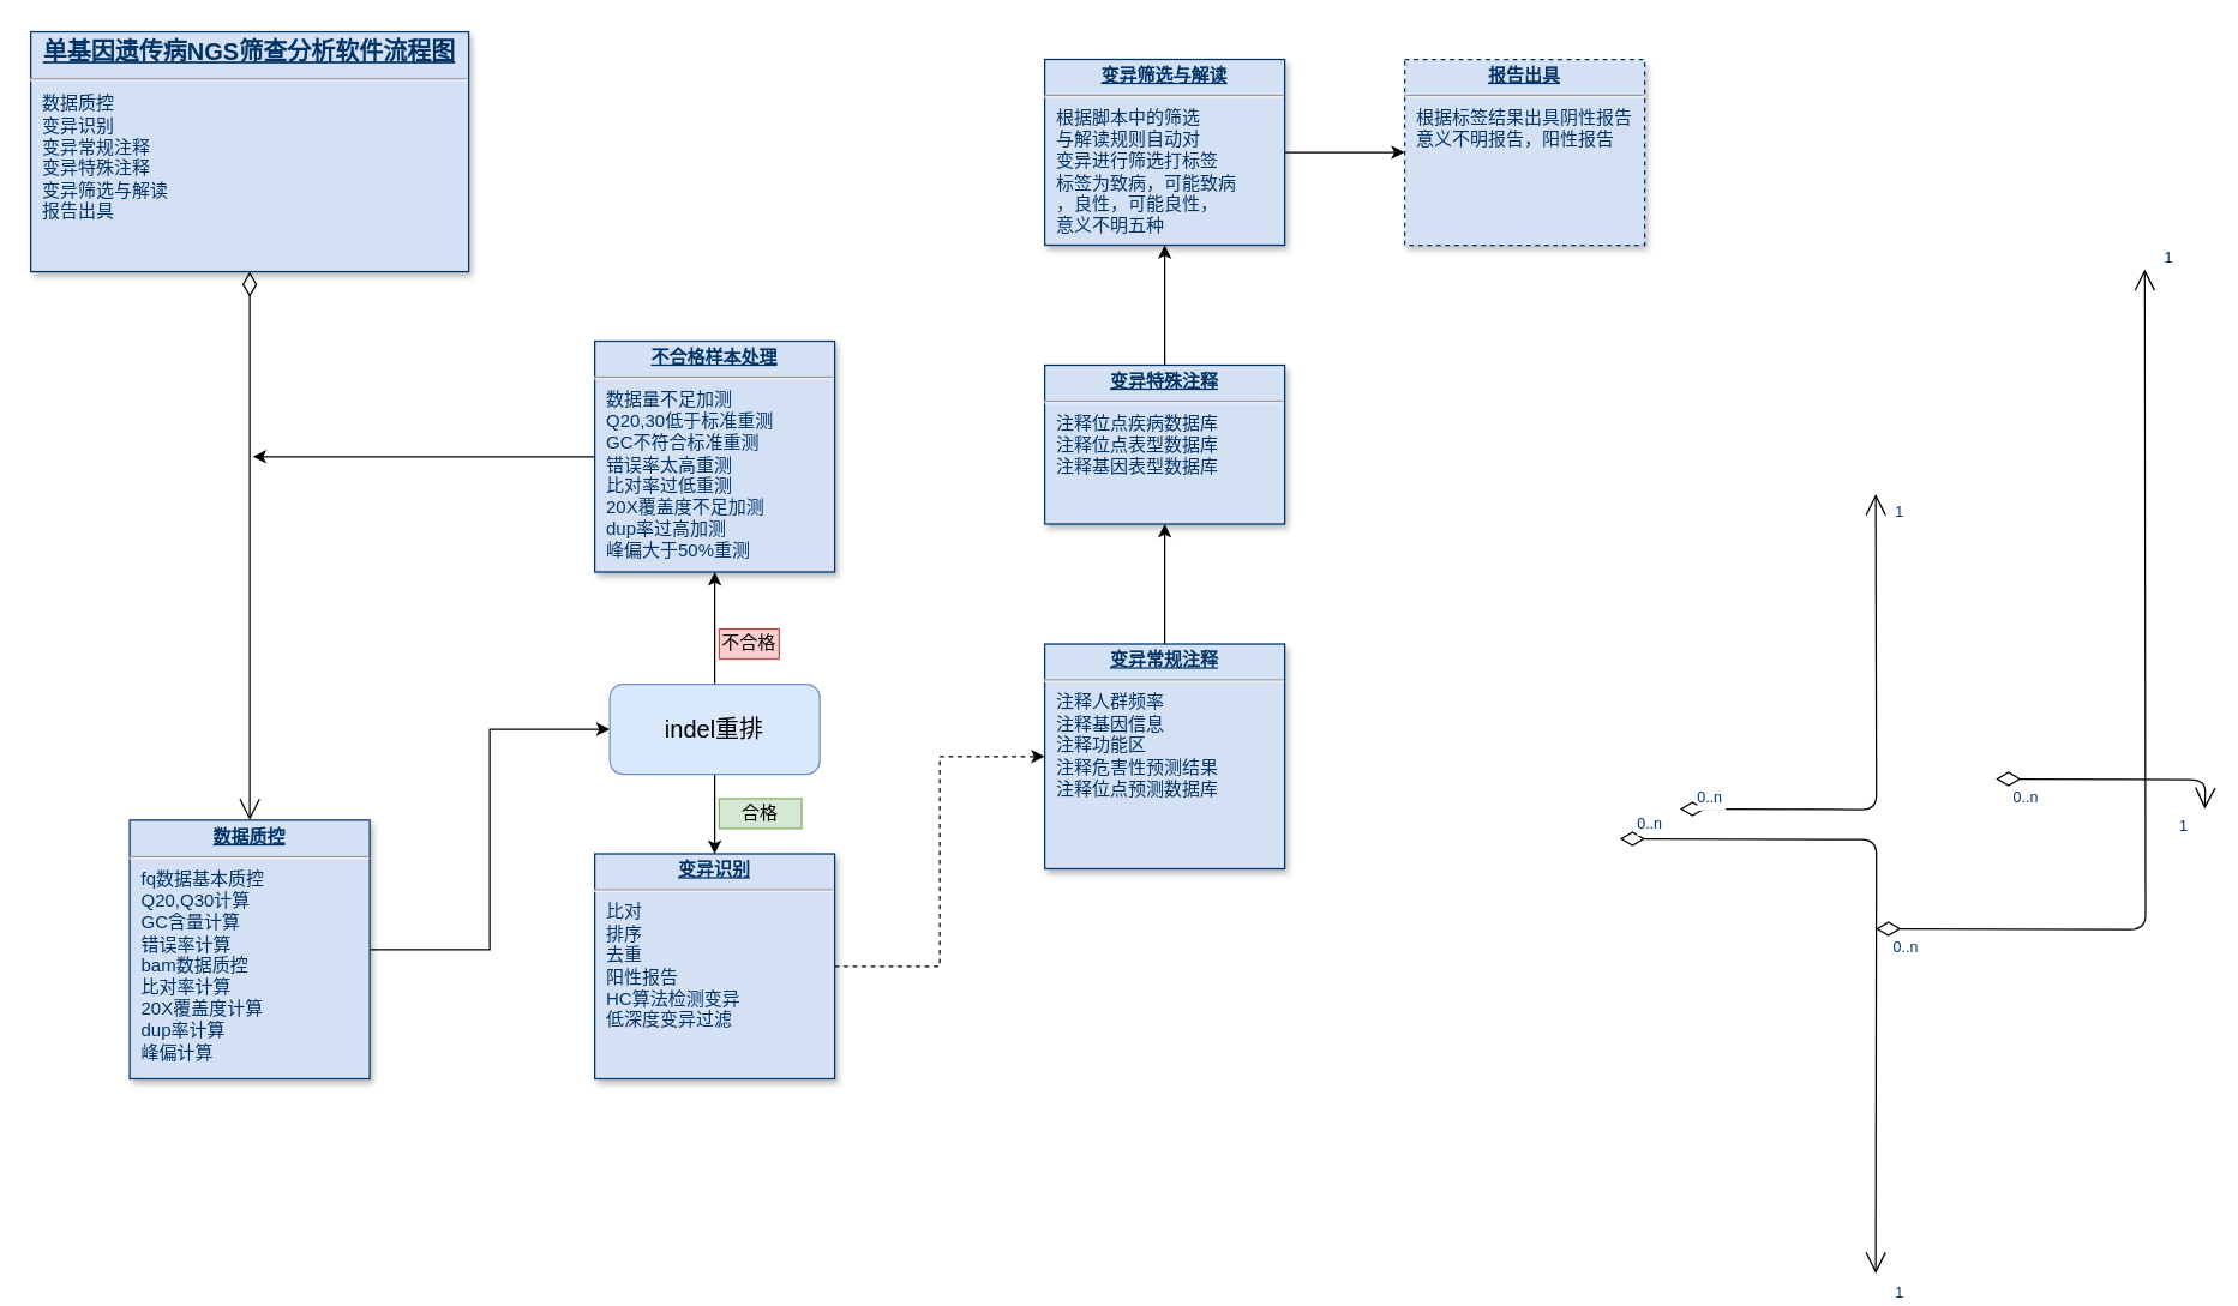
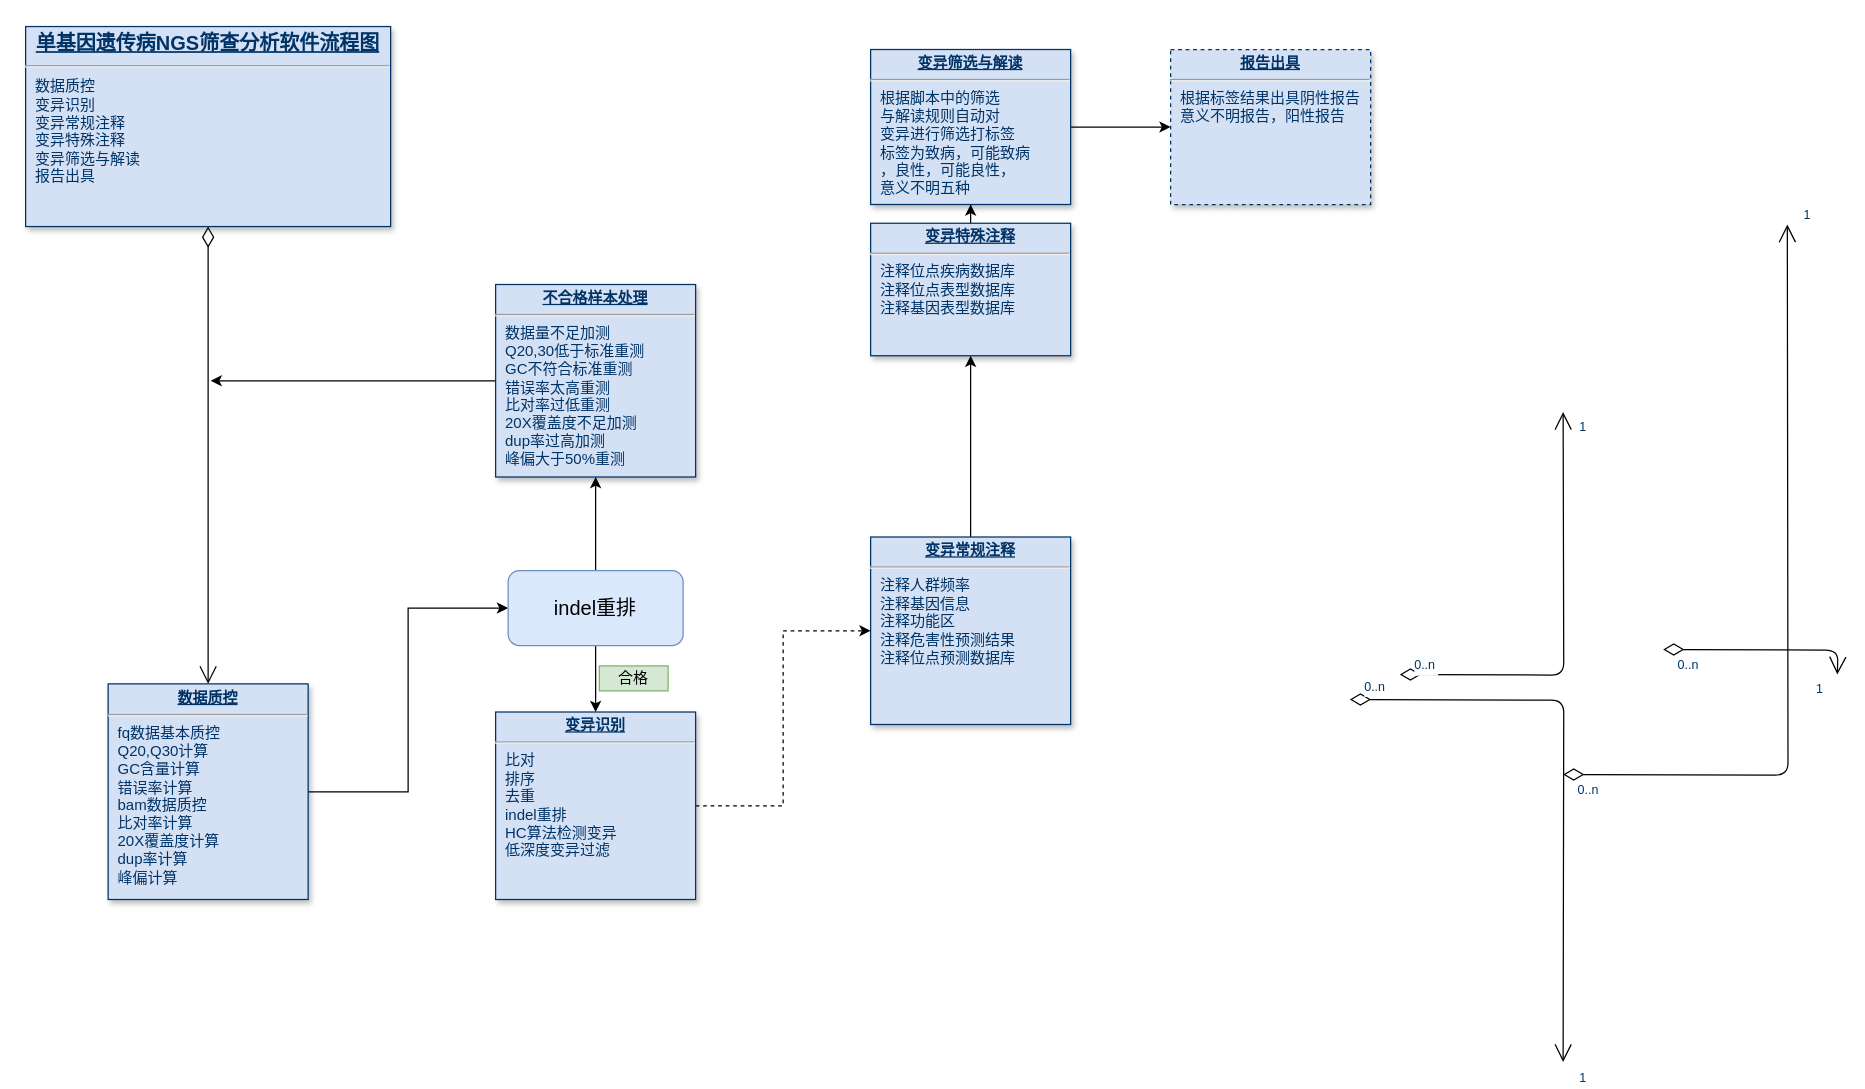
  <mxCell id="0" />
  <mxCell id="1" parent="0" />
  <mxCell id="2" style="edgeStyle=orthogonalEdgeStyle;rounded=0;orthogonalLoop=1;jettySize=auto;html=1;" edge="1" parent="1" source="3"><mxGeometry relative="1" as="geometry"><mxPoint x="168" y="304" as="targetPoint" /></mxGeometry></mxCell>
  <mxCell id="3" value="&lt;p style=&quot;margin: 0px ; margin-top: 4px ; text-align: center ; text-decoration: underline&quot;&gt;&lt;strong&gt;不合格样本处理&lt;/strong&gt;&lt;/p&gt;&lt;hr&gt;&lt;p style=&quot;margin: 0px ; margin-left: 8px&quot;&gt;数据量不足加测&lt;/p&gt;&lt;p style=&quot;margin: 0px ; margin-left: 8px&quot;&gt;Q20,30低于标准重测&lt;/p&gt;&lt;p style=&quot;margin: 0px ; margin-left: 8px&quot;&gt;GC不符合标准重测&lt;/p&gt;&lt;p style=&quot;margin: 0px ; margin-left: 8px&quot;&gt;错误率太高重测&lt;/p&gt;&lt;p style=&quot;margin: 0px ; margin-left: 8px&quot;&gt;比对率过低重测&lt;/p&gt;&lt;p style=&quot;margin: 0px ; margin-left: 8px&quot;&gt;20X覆盖度不足加测&lt;/p&gt;&lt;p style=&quot;margin: 0px ; margin-left: 8px&quot;&gt;dup率过高加测&lt;/p&gt;&lt;p style=&quot;margin: 0px ; margin-left: 8px&quot;&gt;峰偏大于50%重测&lt;/p&gt;&lt;p style=&quot;margin: 0px ; margin-left: 8px&quot;&gt;&lt;br&gt;&lt;/p&gt;" style="verticalAlign=top;align=left;overflow=fill;fontSize=12;fontFamily=Helvetica;html=1;strokeColor=#003366;shadow=1;fillColor=#D4E1F5;fontColor=#003366" parent="1" vertex="1"><mxGeometry x="396" y="227" width="160" height="154" as="geometry" /></mxCell>
  <mxCell id="4" value="" style="edgeStyle=orthogonalEdgeStyle;rounded=0;orthogonalLoop=1;jettySize=auto;html=1;entryX=0;entryY=0.5;entryDx=0;entryDy=0;" edge="1" parent="1" source="5" target="31"><mxGeometry relative="1" as="geometry"><mxPoint x="295" y="512.75" as="targetPoint" /></mxGeometry></mxCell>
  <mxCell id="5" value="&lt;p style=&quot;margin: 0px ; margin-top: 4px ; text-align: center ; text-decoration: underline&quot;&gt;&lt;strong&gt;数据质控&lt;/strong&gt;&lt;/p&gt;&lt;hr&gt;&lt;p style=&quot;margin: 0px ; margin-left: 8px&quot;&gt;fq数据基本质控&lt;/p&gt;&lt;p style=&quot;margin: 0px ; margin-left: 8px&quot;&gt;Q20,Q30计算&lt;/p&gt;&lt;p style=&quot;margin: 0px ; margin-left: 8px&quot;&gt;GC含量计算&lt;/p&gt;&lt;p style=&quot;margin: 0px ; margin-left: 8px&quot;&gt;错误率计算&lt;/p&gt;&lt;p style=&quot;margin: 0px ; margin-left: 8px&quot;&gt;bam数据质控&lt;/p&gt;&lt;p style=&quot;margin: 0px ; margin-left: 8px&quot;&gt;比对率计算&lt;/p&gt;&lt;p style=&quot;margin: 0px ; margin-left: 8px&quot;&gt;20X覆盖度计算&lt;/p&gt;&lt;p style=&quot;margin: 0px ; margin-left: 8px&quot;&gt;dup率计算&lt;/p&gt;&lt;p style=&quot;margin: 0px ; margin-left: 8px&quot;&gt;峰偏计算&lt;/p&gt;&lt;p style=&quot;margin: 0px ; margin-left: 8px&quot;&gt;&lt;br&gt;&lt;/p&gt;&lt;p style=&quot;margin: 0px ; margin-left: 8px&quot;&gt;&lt;br&gt;&lt;/p&gt;" style="verticalAlign=top;align=left;overflow=fill;fontSize=12;fontFamily=Helvetica;html=1;strokeColor=#003366;shadow=1;fillColor=#D4E1F5;fontColor=#003366" parent="1" vertex="1"><mxGeometry x="86" y="546.5" width="160" height="172.5" as="geometry" /></mxCell>
  <mxCell id="6" value="" style="edgeStyle=orthogonalEdgeStyle;rounded=0;orthogonalLoop=1;jettySize=auto;html=1;dashed=1;" edge="1" parent="1" source="7" target="9"><mxGeometry relative="1" as="geometry" /></mxCell>
- <mxCell id="7" value="&lt;p style=&quot;margin: 0px ; margin-top: 4px ; text-align: center ; text-decoration: underline&quot;&gt;&lt;strong&gt;变异识别&lt;/strong&gt;&lt;/p&gt;&lt;hr&gt;&lt;p style=&quot;margin: 0px ; margin-left: 8px&quot;&gt;比对&lt;/p&gt;&lt;p style=&quot;margin: 0px ; margin-left: 8px&quot;&gt;排序&lt;/p&gt;&lt;p style=&quot;margin: 0px ; margin-left: 8px&quot;&gt;去重&lt;/p&gt;&lt;p style=&quot;margin: 0px ; margin-left: 8px&quot;&gt;阳性报告&lt;/p&gt;&lt;p style=&quot;margin: 0px ; margin-left: 8px&quot;&gt;HC算法检测变异&lt;/p&gt;&lt;p style=&quot;margin: 0px ; margin-left: 8px&quot;&gt;低深度变异过滤&lt;/p&gt;&lt;p style=&quot;margin: 0px ; margin-left: 8px&quot;&gt;&lt;br&gt;&lt;/p&gt;" style="verticalAlign=top;align=left;overflow=fill;fontSize=12;fontFamily=Helvetica;html=1;strokeColor=#003366;shadow=1;fillColor=#D4E1F5;fontColor=#003366" parent="1" vertex="1"><mxGeometry x="396" y="569" width="160" height="150" as="geometry" /></mxCell>
+ <mxCell id="7" value="&lt;p style=&quot;margin: 0px ; margin-top: 4px ; text-align: center ; text-decoration: underline&quot;&gt;&lt;strong&gt;变异识别&lt;/strong&gt;&lt;/p&gt;&lt;hr&gt;&lt;p style=&quot;margin: 0px ; margin-left: 8px&quot;&gt;比对&lt;/p&gt;&lt;p style=&quot;margin: 0px ; margin-left: 8px&quot;&gt;排序&lt;/p&gt;&lt;p style=&quot;margin: 0px ; margin-left: 8px&quot;&gt;去重&lt;/p&gt;&lt;p style=&quot;margin: 0px ; margin-left: 8px&quot;&gt;indel重排&lt;/p&gt;&lt;p style=&quot;margin: 0px ; margin-left: 8px&quot;&gt;HC算法检测变异&lt;/p&gt;&lt;p style=&quot;margin: 0px ; margin-left: 8px&quot;&gt;低深度变异过滤&lt;/p&gt;&lt;p style=&quot;margin: 0px ; margin-left: 8px&quot;&gt;&lt;br&gt;&lt;/p&gt;" style="verticalAlign=top;align=left;overflow=fill;fontSize=12;fontFamily=Helvetica;html=1;strokeColor=#003366;shadow=1;fillColor=#D4E1F5;fontColor=#003366" parent="1" vertex="1"><mxGeometry x="396" y="569" width="160" height="150" as="geometry" /></mxCell>
  <mxCell id="8" value="" style="edgeStyle=orthogonalEdgeStyle;rounded=0;orthogonalLoop=1;jettySize=auto;html=1;" edge="1" parent="1" source="9" target="11"><mxGeometry relative="1" as="geometry" /></mxCell>
  <mxCell id="9" value="&lt;p style=&quot;margin: 0px ; margin-top: 4px ; text-align: center ; text-decoration: underline&quot;&gt;&lt;strong&gt;变异常规注释&lt;/strong&gt;&lt;/p&gt;&lt;hr&gt;&lt;p style=&quot;margin: 0px ; margin-left: 8px&quot;&gt;注释人群频率&lt;/p&gt;&lt;p style=&quot;margin: 0px ; margin-left: 8px&quot;&gt;注释基因信息&lt;/p&gt;&lt;p style=&quot;margin: 0px ; margin-left: 8px&quot;&gt;注释功能区&lt;/p&gt;&lt;p style=&quot;margin: 0px ; margin-left: 8px&quot;&gt;注释危害性预测结果&lt;/p&gt;&lt;p style=&quot;margin: 0px ; margin-left: 8px&quot;&gt;注释位点预测数据库&lt;/p&gt;&lt;p style=&quot;margin: 0px ; margin-left: 8px&quot;&gt;&lt;br&gt;&lt;/p&gt;" style="verticalAlign=top;align=left;overflow=fill;fontSize=12;fontFamily=Helvetica;html=1;strokeColor=#003366;shadow=1;fillColor=#D4E1F5;fontColor=#003366" vertex="1" parent="1"><mxGeometry x="696" y="429" width="160" height="150" as="geometry" /></mxCell>
  <mxCell id="10" value="" style="edgeStyle=orthogonalEdgeStyle;rounded=0;orthogonalLoop=1;jettySize=auto;html=1;" edge="1" parent="1" source="11" target="13"><mxGeometry relative="1" as="geometry" /></mxCell>
- <mxCell id="11" value="&lt;p style=&quot;margin: 0px ; margin-top: 4px ; text-align: center ; text-decoration: underline&quot;&gt;&lt;strong&gt;变异特殊注释&lt;/strong&gt;&lt;/p&gt;&lt;hr&gt;&lt;p style=&quot;margin: 0px ; margin-left: 8px&quot;&gt;注释位点疾病数据库&lt;/p&gt;&lt;p style=&quot;margin: 0px ; margin-left: 8px&quot;&gt;注释位点表型数据库&lt;/p&gt;&lt;p style=&quot;margin: 0px ; margin-left: 8px&quot;&gt;注释基因表型数据库&lt;/p&gt;&lt;p style=&quot;margin: 0px ; margin-left: 8px&quot;&gt;&lt;br&gt;&lt;/p&gt;" style="verticalAlign=top;align=left;overflow=fill;fontSize=12;fontFamily=Helvetica;html=1;strokeColor=#003366;shadow=1;fillColor=#D4E1F5;fontColor=#003366" vertex="1" parent="1"><mxGeometry x="696" y="243" width="160" height="106" as="geometry" /></mxCell>
+ <mxCell id="11" value="&lt;p style=&quot;margin: 0px ; margin-top: 4px ; text-align: center ; text-decoration: underline&quot;&gt;&lt;strong&gt;变异特殊注释&lt;/strong&gt;&lt;/p&gt;&lt;hr&gt;&lt;p style=&quot;margin: 0px ; margin-left: 8px&quot;&gt;注释位点疾病数据库&lt;/p&gt;&lt;p style=&quot;margin: 0px ; margin-left: 8px&quot;&gt;注释位点表型数据库&lt;/p&gt;&lt;p style=&quot;margin: 0px ; margin-left: 8px&quot;&gt;注释基因表型数据库&lt;/p&gt;&lt;p style=&quot;margin: 0px ; margin-left: 8px&quot;&gt;&lt;br&gt;&lt;/p&gt;" style="verticalAlign=top;align=left;overflow=fill;fontSize=12;fontFamily=Helvetica;html=1;strokeColor=#003366;shadow=1;fillColor=#D4E1F5;fontColor=#003366" vertex="1" parent="1"><mxGeometry x="696" y="178" width="160" height="106" as="geometry" /></mxCell>
  <mxCell id="12" value="" style="edgeStyle=orthogonalEdgeStyle;rounded=0;orthogonalLoop=1;jettySize=auto;html=1;" edge="1" parent="1" source="13" target="14"><mxGeometry relative="1" as="geometry" /></mxCell>
  <mxCell id="13" value="&lt;p style=&quot;margin: 0px ; margin-top: 4px ; text-align: center ; text-decoration: underline&quot;&gt;&lt;strong&gt;变异筛选与解读&lt;/strong&gt;&lt;/p&gt;&lt;hr&gt;&lt;p style=&quot;margin: 0px ; margin-left: 8px&quot;&gt;根据脚本中的筛选&lt;/p&gt;&lt;p style=&quot;margin: 0px ; margin-left: 8px&quot;&gt;与解读规则自动对&lt;/p&gt;&lt;p style=&quot;margin: 0px ; margin-left: 8px&quot;&gt;变异进行筛选打标签&lt;/p&gt;&lt;p style=&quot;margin: 0px ; margin-left: 8px&quot;&gt;标签为致病，可能致病&lt;/p&gt;&lt;p style=&quot;margin: 0px ; margin-left: 8px&quot;&gt;，良性，可能良性，&lt;/p&gt;&lt;p style=&quot;margin: 0px ; margin-left: 8px&quot;&gt;意义不明五种&lt;/p&gt;&lt;p style=&quot;margin: 0px ; margin-left: 8px&quot;&gt;&lt;br&gt;&lt;/p&gt;&lt;p style=&quot;margin: 0px ; margin-left: 8px&quot;&gt;&lt;br&gt;&lt;/p&gt;" style="verticalAlign=top;align=left;overflow=fill;fontSize=12;fontFamily=Helvetica;html=1;strokeColor=#003366;shadow=1;fillColor=#D4E1F5;fontColor=#003366" vertex="1" parent="1"><mxGeometry x="696" y="39" width="160" height="124" as="geometry" /></mxCell>
  <mxCell id="14" value="&lt;p style=&quot;margin: 0px ; margin-top: 4px ; text-align: center ; text-decoration: underline&quot;&gt;&lt;b&gt;报告出具&lt;/b&gt;&lt;/p&gt;&lt;hr&gt;&lt;p style=&quot;margin: 0px ; margin-left: 8px&quot;&gt;根据标签结果出具阴性报告&lt;/p&gt;&lt;p style=&quot;margin: 0px ; margin-left: 8px&quot;&gt;意义不明报告，阳性报告&lt;/p&gt;&lt;p style=&quot;margin: 0px ; margin-left: 8px&quot;&gt;&lt;br&gt;&lt;/p&gt;&lt;p style=&quot;margin: 0px ; margin-left: 8px&quot;&gt;&lt;br&gt;&lt;/p&gt;&lt;p style=&quot;margin: 0px ; margin-left: 8px&quot;&gt;&lt;br&gt;&lt;/p&gt;" style="verticalAlign=top;align=left;overflow=fill;fontSize=12;fontFamily=Helvetica;html=1;strokeColor=#003366;shadow=1;fillColor=#D4E1F5;fontColor=#003366;dashed=1;" vertex="1" parent="1"><mxGeometry x="936" y="39" width="160" height="124" as="geometry" /></mxCell>
  <mxCell id="15" value="&lt;p style=&quot;margin: 4px 0px 0px ; text-align: center ; text-decoration: underline ; font-size: 16px&quot;&gt;&lt;font style=&quot;font-size: 16px&quot;&gt;&lt;b&gt;&lt;u&gt;单基因遗传病NGS筛查分析软件流程图&lt;/u&gt;&lt;/b&gt;&lt;br&gt;&lt;/font&gt;&lt;/p&gt;&lt;hr style=&quot;font-size: 16px&quot;&gt;&lt;p style=&quot;margin: 0px ; margin-left: 8px&quot;&gt;数据质控&lt;/p&gt;&lt;p style=&quot;margin: 0px ; margin-left: 8px&quot;&gt;变异识别&lt;/p&gt;&lt;p style=&quot;margin: 0px ; margin-left: 8px&quot;&gt;变异常规注释&lt;/p&gt;&lt;p style=&quot;margin: 0px ; margin-left: 8px&quot;&gt;变异特殊注释&lt;/p&gt;&lt;p style=&quot;margin: 0px ; margin-left: 8px&quot;&gt;变异筛选与解读&lt;/p&gt;&lt;p style=&quot;margin: 0px ; margin-left: 8px&quot;&gt;报告出具&lt;/p&gt;" style="verticalAlign=top;align=left;overflow=fill;fontSize=12;fontFamily=Helvetica;html=1;strokeColor=#003366;shadow=1;fillColor=#D4E1F5;fontColor=#003366" parent="1" vertex="1"><mxGeometry x="20" y="20.64" width="292" height="160" as="geometry" /></mxCell>
  <mxCell id="16" value="" style="endArrow=open;endSize=12;startArrow=diamondThin;startSize=14;startFill=0;edgeStyle=orthogonalEdgeStyle" parent="1" edge="1"><mxGeometry x="1269.36" y="180" as="geometry"><mxPoint x="1250" y="619" as="sourcePoint" /><mxPoint x="1429.36" y="179" as="targetPoint" /></mxGeometry></mxCell>
  <mxCell id="17" value="0..n" style="resizable=0;align=left;verticalAlign=top;labelBackgroundColor=#ffffff;fontSize=10;strokeColor=#003366;shadow=1;fillColor=#D4E1F5;fontColor=#003366" parent="16" connectable="0" vertex="1"><mxGeometry x="-1" relative="1" as="geometry"><mxPoint x="10" as="offset" /></mxGeometry></mxCell>
  <mxCell id="18" value="1" style="resizable=0;align=right;verticalAlign=top;labelBackgroundColor=#ffffff;fontSize=10;strokeColor=#003366;shadow=1;fillColor=#D4E1F5;fontColor=#003366" parent="16" connectable="0" vertex="1"><mxGeometry x="1" relative="1" as="geometry"><mxPoint x="20" y="-20" as="offset" /></mxGeometry></mxCell>
  <mxCell id="19" value="" style="endArrow=open;endSize=12;startArrow=diamondThin;startSize=14;startFill=0;edgeStyle=orthogonalEdgeStyle" parent="1" edge="1"><mxGeometry x="1079.36" y="560" as="geometry"><mxPoint x="1079.36" y="559" as="sourcePoint" /><mxPoint x="1250" y="849" as="targetPoint" /></mxGeometry></mxCell>
  <mxCell id="20" value="0..n" style="resizable=0;align=left;verticalAlign=top;labelBackgroundColor=#ffffff;fontSize=10;strokeColor=#003366;shadow=1;fillColor=#D4E1F5;fontColor=#003366" parent="19" connectable="0" vertex="1"><mxGeometry x="-1" relative="1" as="geometry"><mxPoint x="10.0" y="-22.5" as="offset" /></mxGeometry></mxCell>
  <mxCell id="21" value="1" style="resizable=0;align=right;verticalAlign=top;labelBackgroundColor=#ffffff;fontSize=10;strokeColor=#003366;shadow=1;fillColor=#D4E1F5;fontColor=#003366" parent="19" connectable="0" vertex="1"><mxGeometry x="1" relative="1" as="geometry"><mxPoint x="20" as="offset" /></mxGeometry></mxCell>
  <mxCell id="22" value="" style="endArrow=open;endSize=12;startArrow=diamondThin;startSize=14;startFill=0;edgeStyle=orthogonalEdgeStyle" parent="1" edge="1"><mxGeometry x="1309.36" y="540" as="geometry"><mxPoint x="1330" y="519" as="sourcePoint" /><mxPoint x="1469.36" y="539" as="targetPoint" /></mxGeometry></mxCell>
  <mxCell id="23" value="0..n" style="resizable=0;align=left;verticalAlign=top;labelBackgroundColor=#ffffff;fontSize=10;strokeColor=#003366;shadow=1;fillColor=#D4E1F5;fontColor=#003366" parent="22" connectable="0" vertex="1"><mxGeometry x="-1" relative="1" as="geometry"><mxPoint x="10" as="offset" /></mxGeometry></mxCell>
  <mxCell id="24" value="1" style="resizable=0;align=right;verticalAlign=top;labelBackgroundColor=#ffffff;fontSize=10;strokeColor=#003366;shadow=1;fillColor=#D4E1F5;fontColor=#003366" parent="22" connectable="0" vertex="1"><mxGeometry x="1" relative="1" as="geometry"><mxPoint x="-10" as="offset" /></mxGeometry></mxCell>
  <mxCell id="25" value="" style="endArrow=open;endSize=12;startArrow=diamondThin;startSize=14;startFill=0;edgeStyle=orthogonalEdgeStyle" parent="1" edge="1"><mxGeometry x="1119.36" y="540" as="geometry"><mxPoint x="1119.36" y="539" as="sourcePoint" /><mxPoint x="1250" y="329" as="targetPoint" /></mxGeometry></mxCell>
  <mxCell id="26" value="0..n" style="resizable=0;align=left;verticalAlign=top;labelBackgroundColor=#ffffff;fontSize=10;strokeColor=#003366;shadow=1;fillColor=#D4E1F5;fontColor=#003366" parent="25" connectable="0" vertex="1"><mxGeometry x="-1" relative="1" as="geometry"><mxPoint x="10" y="-20" as="offset" /></mxGeometry></mxCell>
  <mxCell id="27" value="1" style="resizable=0;align=right;verticalAlign=top;labelBackgroundColor=#ffffff;fontSize=10;strokeColor=#003366;shadow=1;fillColor=#D4E1F5;fontColor=#003366" parent="25" connectable="0" vertex="1"><mxGeometry x="1" relative="1" as="geometry"><mxPoint x="20" as="offset" /></mxGeometry></mxCell>
  <mxCell id="28" value="" style="endArrow=open;endSize=12;startArrow=diamondThin;startSize=14;startFill=0;edgeStyle=orthogonalEdgeStyle" parent="1" source="15" target="5" edge="1"><mxGeometry x="620" y="340" as="geometry"><mxPoint x="620" y="339" as="sourcePoint" /><mxPoint x="780" y="339" as="targetPoint" /></mxGeometry></mxCell>
  <mxCell id="29" style="edgeStyle=orthogonalEdgeStyle;rounded=0;orthogonalLoop=1;jettySize=auto;html=1;entryX=0.5;entryY=1;entryDx=0;entryDy=0;" edge="1" parent="1" source="31" target="3"><mxGeometry relative="1" as="geometry"><mxPoint x="476" y="319" as="targetPoint" /></mxGeometry></mxCell>
  <mxCell id="30" value="" style="edgeStyle=orthogonalEdgeStyle;rounded=0;orthogonalLoop=1;jettySize=auto;html=1;" edge="1" parent="1" source="31"><mxGeometry relative="1" as="geometry"><mxPoint x="476" y="569" as="targetPoint" /></mxGeometry></mxCell>
  <mxCell id="31" value="&lt;font style=&quot;font-size: 16px&quot;&gt;indel重排&lt;/font&gt;" style="rounded=1;whiteSpace=wrap;html=1;fillColor=#dae8fc;strokeColor=#6c8ebf;" vertex="1" parent="1"><mxGeometry x="406" y="455.88" width="140" height="60" as="geometry" /></mxCell>
- <mxCell id="32" value="不合格" style="text;html=1;strokeColor=#b85450;fillColor=#f8cecc;align=center;verticalAlign=middle;whiteSpace=wrap;rounded=0;" vertex="1" parent="1"><mxGeometry x="479" y="419" width="40" height="20" as="geometry" /></mxCell>
  <mxCell id="33" value="合格" style="text;html=1;strokeColor=#82b366;fillColor=#d5e8d4;align=center;verticalAlign=middle;whiteSpace=wrap;rounded=0;" vertex="1" parent="1"><mxGeometry x="479" y="532.13" width="55" height="20" as="geometry" /></mxCell>
